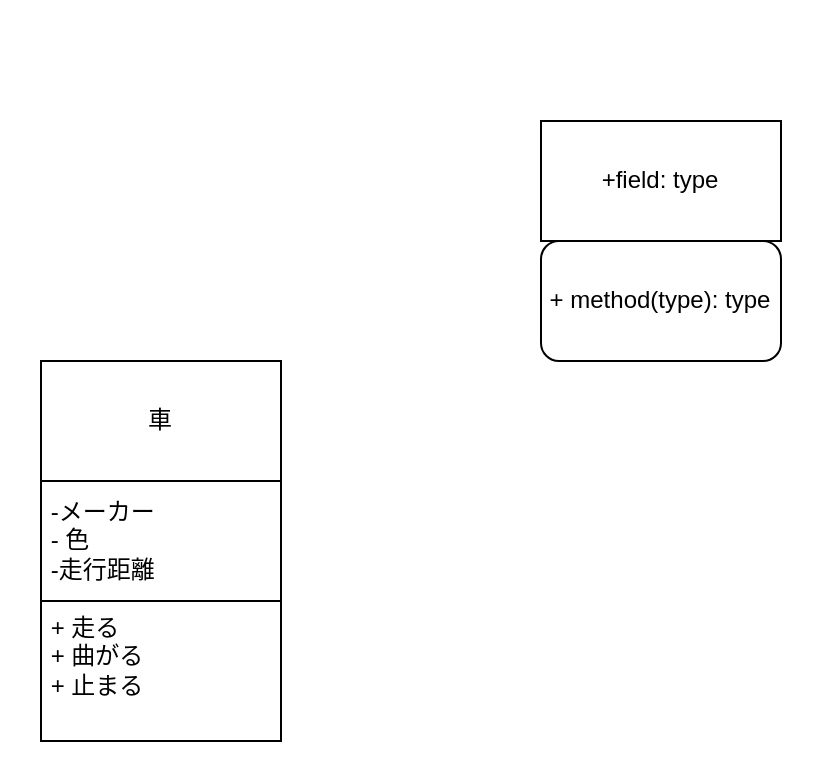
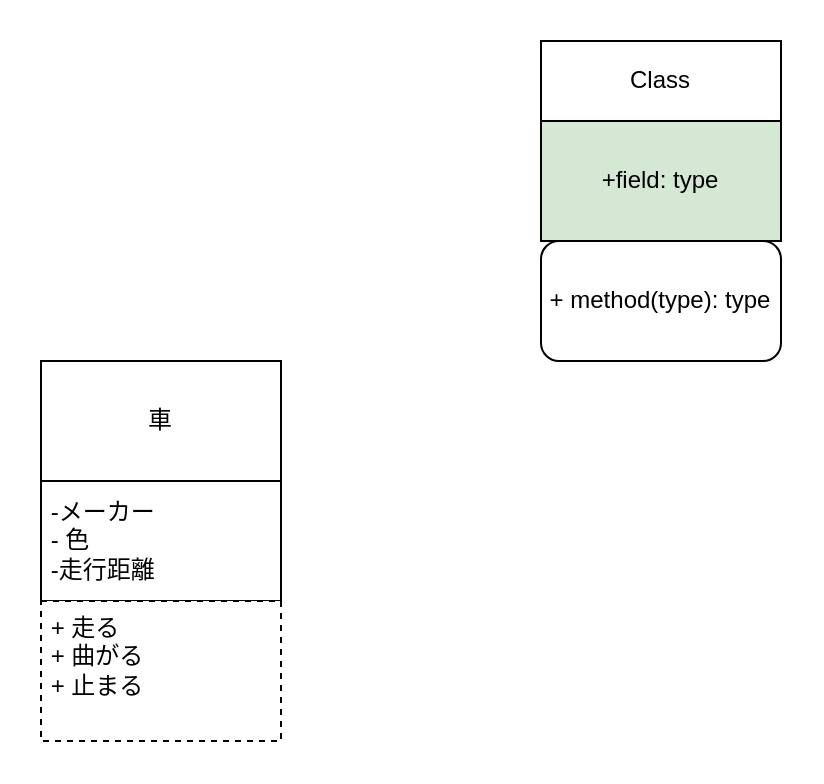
  <mxCell id="0" />
  <mxCell id="1" parent="0" />
- <mxCell id="2" value="+field: type" style="rounded=0;whiteSpace=wrap;html=1;" vertex="1" parent="1"><mxGeometry x="270" y="60" width="120" height="60" as="geometry" /></mxCell>
+ <mxCell id="2" value="+field: type" style="rounded=0;whiteSpace=wrap;html=1;fillColor=#d5e8d4;" vertex="1" parent="1"><mxGeometry x="270" y="60" width="120" height="60" as="geometry" /></mxCell>
  <mxCell id="3" value="+ method(type): type" style="whiteSpace=wrap;html=1;rounded=1;" vertex="1" parent="1"><mxGeometry x="270" y="120" width="120" height="60" as="geometry" /></mxCell>
+ <mxCell id="4" value="Class" style="rounded=0;whiteSpace=wrap;html=1;" vertex="1" parent="1"><mxGeometry x="270" y="20" width="120" height="40" as="geometry" /></mxCell>
  <mxCell id="5" value="&amp;nbsp;-メーカー&lt;div&gt;&lt;span style=&quot;background-color: transparent; color: light-dark(rgb(0, 0, 0), rgb(255, 255, 255));&quot;&gt;&amp;nbsp;- 色&lt;/span&gt;&lt;div&gt;&amp;nbsp;-走行距離&lt;/div&gt;&lt;/div&gt;" style="rounded=0;whiteSpace=wrap;html=1;align=left;" vertex="1" parent="1"><mxGeometry x="20" y="240" width="120" height="60" as="geometry" /></mxCell>
- <mxCell id="6" value="&amp;nbsp;+ 走る&lt;div&gt;&amp;nbsp;+ 曲がる&lt;/div&gt;&lt;div&gt;&amp;nbsp;+ 止まる&lt;/div&gt;&lt;div&gt;&lt;br&gt;&lt;/div&gt;" style="rounded=0;whiteSpace=wrap;html=1;align=left;" vertex="1" parent="1"><mxGeometry x="20" y="300" width="120" height="70" as="geometry" /></mxCell>
+ <mxCell id="6" value="&amp;nbsp;+ 走る&lt;div&gt;&amp;nbsp;+ 曲がる&lt;/div&gt;&lt;div&gt;&amp;nbsp;+ 止まる&lt;/div&gt;&lt;div&gt;&lt;br&gt;&lt;/div&gt;" style="rounded=0;whiteSpace=wrap;html=1;align=left;dashed=1;" vertex="1" parent="1"><mxGeometry x="20" y="300" width="120" height="70" as="geometry" /></mxCell>
  <mxCell id="7" value="車" style="rounded=0;whiteSpace=wrap;html=1;" vertex="1" parent="1"><mxGeometry x="20" y="180" width="120" height="60" as="geometry" /></mxCell>
